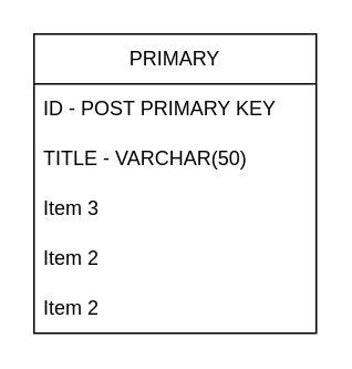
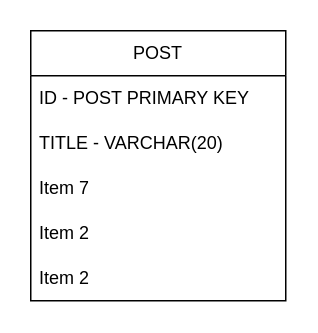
  <mxCell id="0" />
  <mxCell id="1" parent="0" />
- <mxCell id="2" value="PRIMARY" style="swimlane;fontStyle=0;childLayout=stackLayout;horizontal=1;startSize=30;horizontalStack=0;resizeParent=1;resizeParentMax=0;resizeLast=0;collapsible=1;marginBottom=0;whiteSpace=wrap;html=1;" vertex="1" parent="1"><mxGeometry x="20" y="20" width="170" height="180" as="geometry" /></mxCell>
+ <mxCell id="2" value="POST" style="swimlane;fontStyle=0;childLayout=stackLayout;horizontal=1;startSize=30;horizontalStack=0;resizeParent=1;resizeParentMax=0;resizeLast=0;collapsible=1;marginBottom=0;whiteSpace=wrap;html=1;" vertex="1" parent="1"><mxGeometry x="20" y="20" width="170" height="180" as="geometry" /></mxCell>
  <mxCell id="3" value="ID - POST PRIMARY KEY" style="text;strokeColor=none;fillColor=none;align=left;verticalAlign=middle;spacingLeft=4;spacingRight=4;overflow=hidden;points=[[0,0.5],[1,0.5]];portConstraint=eastwest;rotatable=0;whiteSpace=wrap;html=1;" vertex="1" parent="2"><mxGeometry y="30" width="170" height="30" as="geometry" /></mxCell>
- <mxCell id="4" value="TITLE - VARCHAR(50)" style="text;strokeColor=none;fillColor=none;align=left;verticalAlign=middle;spacingLeft=4;spacingRight=4;overflow=hidden;points=[[0,0.5],[1,0.5]];portConstraint=eastwest;rotatable=0;whiteSpace=wrap;html=1;" vertex="1" parent="2"><mxGeometry y="60" width="170" height="30" as="geometry" /></mxCell>
- <mxCell id="5" value="Item 3" style="text;strokeColor=none;fillColor=none;align=left;verticalAlign=middle;spacingLeft=4;spacingRight=4;overflow=hidden;points=[[0,0.5],[1,0.5]];portConstraint=eastwest;rotatable=0;whiteSpace=wrap;html=1;" vertex="1" parent="2"><mxGeometry y="90" width="170" height="30" as="geometry" /></mxCell>
+ <mxCell id="4" value="TITLE - VARCHAR(20)" style="text;strokeColor=none;fillColor=none;align=left;verticalAlign=middle;spacingLeft=4;spacingRight=4;overflow=hidden;points=[[0,0.5],[1,0.5]];portConstraint=eastwest;rotatable=0;whiteSpace=wrap;html=1;" vertex="1" parent="2"><mxGeometry y="60" width="170" height="30" as="geometry" /></mxCell>
+ <mxCell id="5" value="Item 7" style="text;strokeColor=none;fillColor=none;align=left;verticalAlign=middle;spacingLeft=4;spacingRight=4;overflow=hidden;points=[[0,0.5],[1,0.5]];portConstraint=eastwest;rotatable=0;whiteSpace=wrap;html=1;" vertex="1" parent="2"><mxGeometry y="90" width="170" height="30" as="geometry" /></mxCell>
  <mxCell id="6" value="Item 2" style="text;strokeColor=none;fillColor=none;align=left;verticalAlign=middle;spacingLeft=4;spacingRight=4;overflow=hidden;points=[[0,0.5],[1,0.5]];portConstraint=eastwest;rotatable=0;whiteSpace=wrap;html=1;" vertex="1" parent="2"><mxGeometry y="120" width="170" height="30" as="geometry" /></mxCell>
  <mxCell id="7" value="Item 2" style="text;strokeColor=none;fillColor=none;align=left;verticalAlign=middle;spacingLeft=4;spacingRight=4;overflow=hidden;points=[[0,0.5],[1,0.5]];portConstraint=eastwest;rotatable=0;whiteSpace=wrap;html=1;" vertex="1" parent="2"><mxGeometry y="150" width="170" height="30" as="geometry" /></mxCell>
